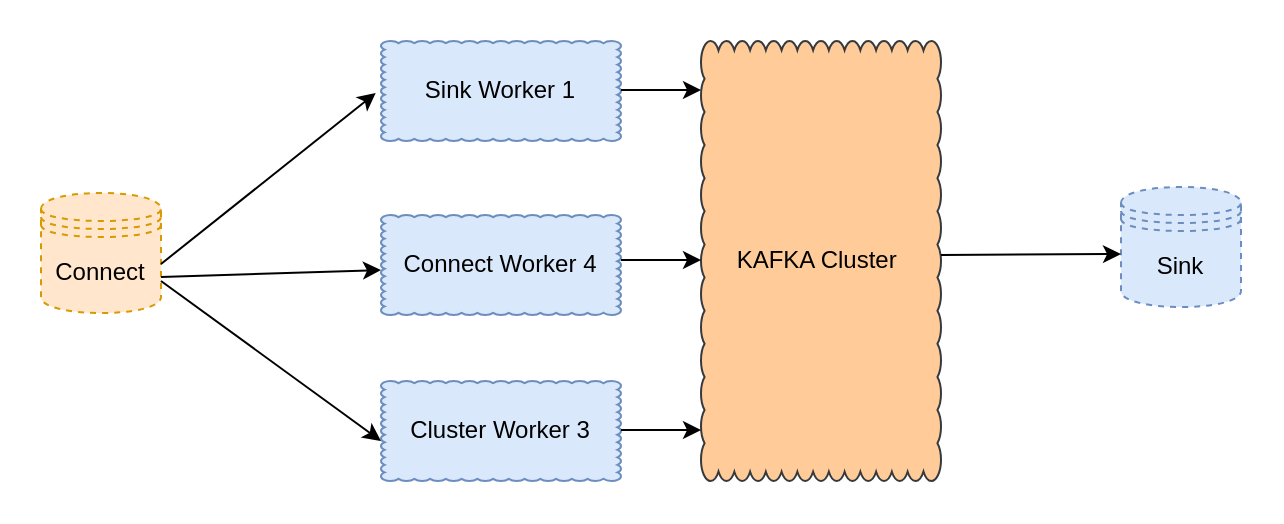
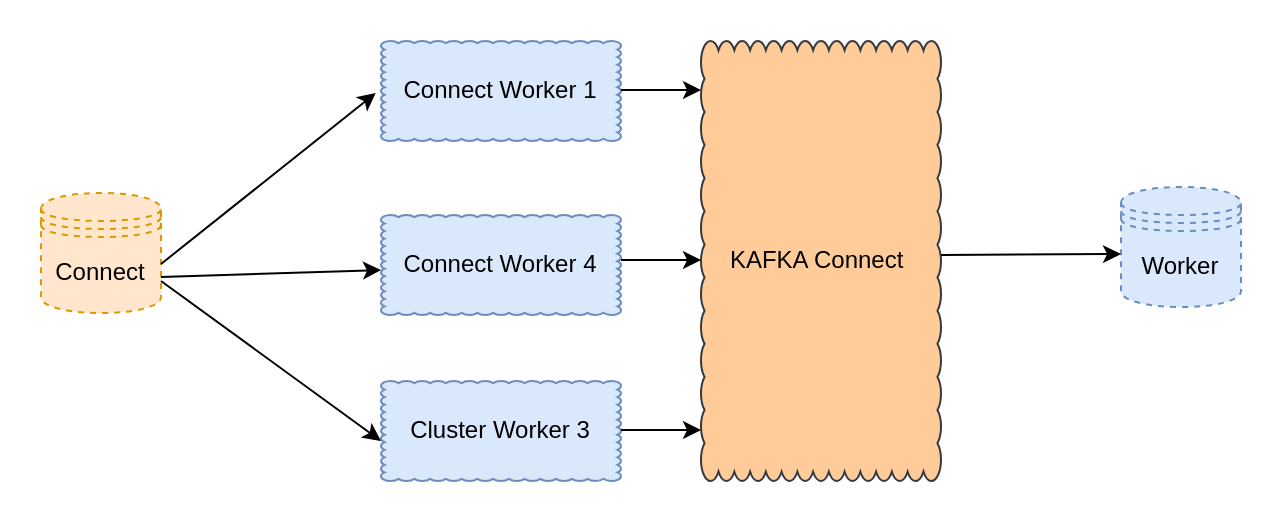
  <mxCell id="0" />
  <mxCell id="1" parent="0" />
- <mxCell id="2" value="Sink Worker 1" style="whiteSpace=wrap;html=1;shape=mxgraph.basic.cloud_rect;fillColor=#dae8fc;strokeColor=#6c8ebf;" vertex="1" parent="1"><mxGeometry x="190" y="20" width="120" height="50" as="geometry" /></mxCell>
+ <mxCell id="2" value="Connect Worker 1" style="whiteSpace=wrap;html=1;shape=mxgraph.basic.cloud_rect;fillColor=#dae8fc;strokeColor=#6c8ebf;" vertex="1" parent="1"><mxGeometry x="190" y="20" width="120" height="50" as="geometry" /></mxCell>
  <mxCell id="3" value="Connect Worker 4" style="whiteSpace=wrap;html=1;shape=mxgraph.basic.cloud_rect;fillColor=#dae8fc;strokeColor=#6c8ebf;" vertex="1" parent="1"><mxGeometry x="190" y="107" width="120" height="50" as="geometry" /></mxCell>
  <mxCell id="4" value="Cluster Worker 3" style="whiteSpace=wrap;html=1;shape=mxgraph.basic.cloud_rect;fillColor=#dae8fc;strokeColor=#6c8ebf;" vertex="1" parent="1"><mxGeometry x="190" y="190" width="120" height="50" as="geometry" /></mxCell>
- <mxCell id="5" value="KAFKA Cluster&amp;nbsp;" style="whiteSpace=wrap;html=1;shape=mxgraph.basic.cloud_rect;fillColor=#ffcc99;strokeColor=#36393d;" vertex="1" parent="1"><mxGeometry x="350" y="20" width="120" height="220" as="geometry" /></mxCell>
+ <mxCell id="5" value="KAFKA Connect&amp;nbsp;" style="whiteSpace=wrap;html=1;shape=mxgraph.basic.cloud_rect;fillColor=#ffcc99;strokeColor=#36393d;" vertex="1" parent="1"><mxGeometry x="350" y="20" width="120" height="220" as="geometry" /></mxCell>
  <mxCell id="6" value="Connect" style="shape=datastore;whiteSpace=wrap;html=1;dashed=1;fillColor=#ffe6cc;strokeColor=#d79b00;" vertex="1" parent="1"><mxGeometry x="20" y="96" width="60" height="60" as="geometry" /></mxCell>
- <mxCell id="7" value="Sink" style="shape=datastore;whiteSpace=wrap;html=1;dashed=1;fillColor=#dae8fc;strokeColor=#6c8ebf;" vertex="1" parent="1"><mxGeometry x="560" y="93" width="60" height="60" as="geometry" /></mxCell>
+ <mxCell id="7" value="Worker" style="shape=datastore;whiteSpace=wrap;html=1;dashed=1;fillColor=#dae8fc;strokeColor=#6c8ebf;" vertex="1" parent="1"><mxGeometry x="560" y="93" width="60" height="60" as="geometry" /></mxCell>
  <mxCell id="8" value="" style="endArrow=classic;html=1;rounded=0;entryX=-0.022;entryY=0.52;entryDx=0;entryDy=0;entryPerimeter=0;" edge="1" parent="1" target="2"><mxGeometry width="50" height="50" relative="1" as="geometry"><mxPoint x="80" y="131.5" as="sourcePoint" /><mxPoint x="150" y="131.5" as="targetPoint" /></mxGeometry></mxCell>
  <mxCell id="9" value="" style="endArrow=classic;html=1;rounded=0;entryX=0;entryY=0.6;entryDx=0;entryDy=0;entryPerimeter=0;" edge="1" parent="1" target="4"><mxGeometry width="50" height="50" relative="1" as="geometry"><mxPoint x="80" y="140" as="sourcePoint" /><mxPoint x="200" y="204.5" as="targetPoint" /></mxGeometry></mxCell>
  <mxCell id="10" value="" style="endArrow=classic;html=1;rounded=0;exitX=1;exitY=0.7;exitDx=0;exitDy=0;" edge="1" parent="1" source="6"><mxGeometry width="50" height="50" relative="1" as="geometry"><mxPoint x="120" y="134.5" as="sourcePoint" /><mxPoint x="190" y="134.5" as="targetPoint" /></mxGeometry></mxCell>
  <mxCell id="11" value="" style="endArrow=classic;html=1;rounded=0;" edge="1" parent="1"><mxGeometry width="50" height="50" relative="1" as="geometry"><mxPoint x="310" y="44.5" as="sourcePoint" /><mxPoint x="350" y="44.5" as="targetPoint" /></mxGeometry></mxCell>
  <mxCell id="12" value="" style="endArrow=classic;html=1;rounded=0;" edge="1" parent="1"><mxGeometry width="50" height="50" relative="1" as="geometry"><mxPoint x="310" y="129.5" as="sourcePoint" /><mxPoint x="350" y="129.5" as="targetPoint" /><Array as="points"><mxPoint x="330" y="129.5" /></Array></mxGeometry></mxCell>
  <mxCell id="13" value="" style="endArrow=classic;html=1;rounded=0;" edge="1" parent="1"><mxGeometry width="50" height="50" relative="1" as="geometry"><mxPoint x="310" y="214.5" as="sourcePoint" /><mxPoint x="350" y="214.5" as="targetPoint" /></mxGeometry></mxCell>
  <mxCell id="14" value="" style="endArrow=classic;html=1;rounded=0;" edge="1" parent="1"><mxGeometry width="50" height="50" relative="1" as="geometry"><mxPoint x="470" y="127" as="sourcePoint" /><mxPoint x="560" y="126.5" as="targetPoint" /></mxGeometry></mxCell>
